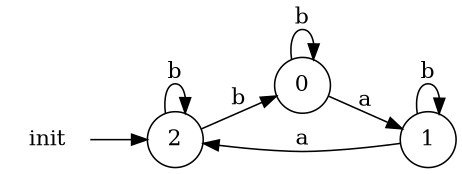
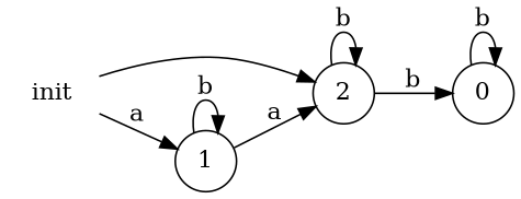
  digraph {
    fontname="Helvetica,Arial,sans-serif"
    rankdir=LR
    node [shape=circle]
    init [shape=none]
    2
    0
    1
    init -> 2 [style=solid]
    2 -> 2 [label=b]
    2 -> 0 [label=b]
    0 -> 0 [label=b]
-   0 -> 1 [label=a]
+   init -> 1 [label=a]
    1 -> 2 [label=a]
    1 -> 1 [label=b]
  }
